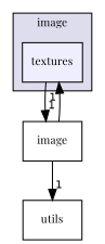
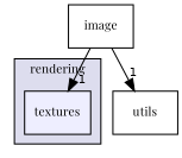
  digraph {
    compound=true
    fontname="Playfair Display"
    node [fontname="Playfair Display" fontsize=10 shape=box]
    edge [fontname="Playfair Display" headlabel=1 labeldistance=1.5 labelfontname=Helvetica labelfontsize=10]
    n1 [fillcolor="#eeeeff" label=textures pencolor=black style=filled]
    n2 [label=image]
    n3 [label=utils]
    subgraph cluster_1 {
      bgcolor="#ddddee"
      fontsize=10
-     label=image
+     label=rendering
      pencolor=black
      n1
    }
-   n1 -> n2
    n2 -> n1
    n2 -> n3
  }
